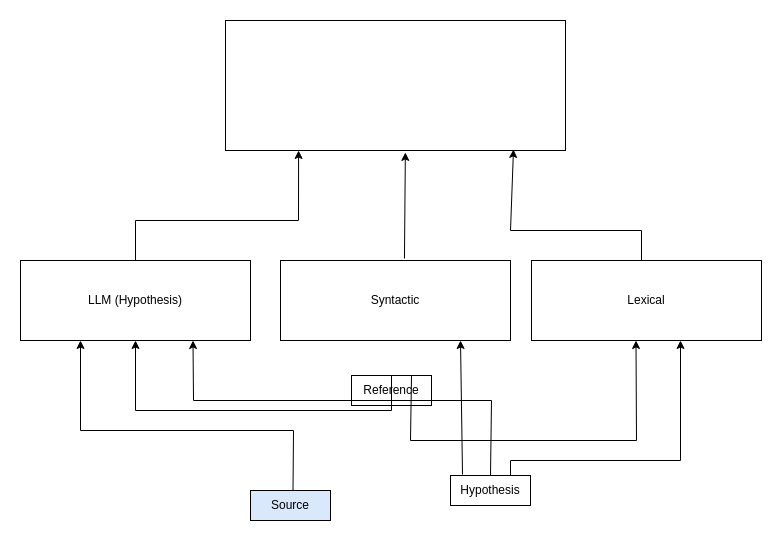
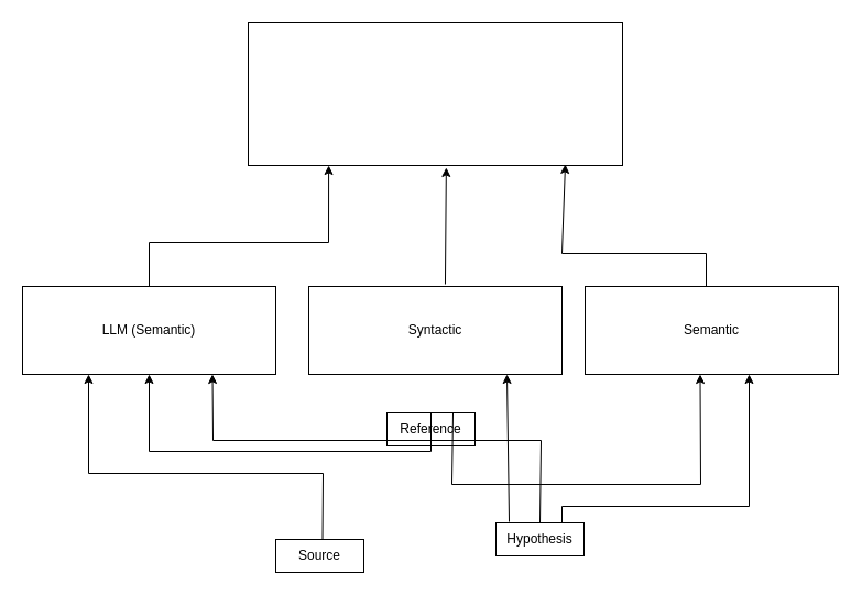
  <mxCell id="0" />
  <mxCell id="1" parent="0" />
- <mxCell id="2" value="LLM (Hypothesis)" style="rounded=0;whiteSpace=wrap;html=1;" vertex="1" parent="1"><mxGeometry x="20" y="260" width="230" height="80" as="geometry" /></mxCell>
- <mxCell id="3" value="Source" style="rounded=0;whiteSpace=wrap;html=1;fillColor=#dae8fc;" vertex="1" parent="1"><mxGeometry x="250" y="490" width="80" height="30" as="geometry" /></mxCell>
+ <mxCell id="2" value="LLM (Semantic)" style="rounded=0;whiteSpace=wrap;html=1;" vertex="1" parent="1"><mxGeometry x="20" y="260" width="230" height="80" as="geometry" /></mxCell>
+ <mxCell id="3" value="Source" style="rounded=0;whiteSpace=wrap;html=1;" vertex="1" parent="1"><mxGeometry x="250" y="490" width="80" height="30" as="geometry" /></mxCell>
  <mxCell id="4" value="Reference" style="rounded=0;whiteSpace=wrap;html=1;" vertex="1" parent="1"><mxGeometry x="351" y="375" width="80" height="30" as="geometry" /></mxCell>
  <mxCell id="5" value="Hypothesis" style="rounded=0;whiteSpace=wrap;html=1;" vertex="1" parent="1"><mxGeometry x="450" y="475" width="80" height="30" as="geometry" /></mxCell>
  <mxCell id="6" value="Syntactic" style="rounded=0;whiteSpace=wrap;html=1;" vertex="1" parent="1"><mxGeometry x="280" y="260" width="230" height="80" as="geometry" /></mxCell>
- <mxCell id="7" value="Lexical" style="rounded=0;whiteSpace=wrap;html=1;" vertex="1" parent="1"><mxGeometry x="531" y="260" width="230" height="80" as="geometry" /></mxCell>
+ <mxCell id="7" value="Semantic" style="rounded=0;whiteSpace=wrap;html=1;" vertex="1" parent="1"><mxGeometry x="531" y="260" width="230" height="80" as="geometry" /></mxCell>
  <mxCell id="8" value="" style="endArrow=classic;html=1;rounded=0;exitX=0.5;exitY=0;exitDx=0;exitDy=0;entryX=0.25;entryY=1;entryDx=0;entryDy=0;" edge="1" parent="1"><mxGeometry width="50" height="50" relative="1" as="geometry"><mxPoint x="292.5" y="490" as="sourcePoint" /><mxPoint x="80" y="340" as="targetPoint" /><Array as="points"><mxPoint x="293" y="430" /><mxPoint x="80" y="430" /></Array></mxGeometry></mxCell>
  <mxCell id="9" value="" style="endArrow=classic;html=1;rounded=0;exitX=0.5;exitY=0;exitDx=0;exitDy=0;entryX=0.5;entryY=1;entryDx=0;entryDy=0;" edge="1" parent="1" source="4" target="2"><mxGeometry width="50" height="50" relative="1" as="geometry"><mxPoint x="340" y="370" as="sourcePoint" /><mxPoint x="390" y="320" as="targetPoint" /><Array as="points"><mxPoint x="391" y="410" /><mxPoint x="135" y="410" /></Array></mxGeometry></mxCell>
  <mxCell id="10" value="" style="endArrow=classic;html=1;rounded=0;exitX=0.5;exitY=0;exitDx=0;exitDy=0;entryX=0.75;entryY=1;entryDx=0;entryDy=0;" edge="1" parent="1" source="5" target="2"><mxGeometry width="50" height="50" relative="1" as="geometry"><mxPoint x="340" y="370" as="sourcePoint" /><mxPoint x="390" y="320" as="targetPoint" /><Array as="points"><mxPoint x="491" y="400" /><mxPoint x="193" y="400" /></Array></mxGeometry></mxCell>
  <mxCell id="11" value="" style="endArrow=classic;html=1;rounded=0;exitX=0.75;exitY=0;exitDx=0;exitDy=0;" edge="1" parent="1" source="4"><mxGeometry width="50" height="50" relative="1" as="geometry"><mxPoint x="656.5" y="510" as="sourcePoint" /><mxPoint x="635.5" y="340" as="targetPoint" /><Array as="points"><mxPoint x="410" y="440" /><mxPoint x="636" y="440" /></Array></mxGeometry></mxCell>
  <mxCell id="12" value="" style="endArrow=classic;html=1;rounded=0;exitX=0.75;exitY=0;exitDx=0;exitDy=0;" edge="1" parent="1" source="5"><mxGeometry width="50" height="50" relative="1" as="geometry"><mxPoint x="801" y="510" as="sourcePoint" /><mxPoint x="680" y="340" as="targetPoint" /><Array as="points"><mxPoint x="510" y="460" /><mxPoint x="680" y="460" /></Array></mxGeometry></mxCell>
  <mxCell id="13" value="" style="endArrow=classic;html=1;rounded=0;exitX=0.15;exitY=-0.033;exitDx=0;exitDy=0;exitPerimeter=0;" edge="1" parent="1" source="5"><mxGeometry width="50" height="50" relative="1" as="geometry"><mxPoint x="541" y="510" as="sourcePoint" /><mxPoint x="460" y="340" as="targetPoint" /></mxGeometry></mxCell>
  <mxCell id="14" value="" style="whiteSpace=wrap;html=1;" vertex="1" parent="1"><mxGeometry x="225" y="20" width="340" height="130" as="geometry" /></mxCell>
  <mxCell id="15" value="" style="endArrow=classic;html=1;rounded=0;entryX=0.215;entryY=1;entryDx=0;entryDy=0;entryPerimeter=0;exitX=0.5;exitY=0;exitDx=0;exitDy=0;" edge="1" parent="1" source="2" target="14"><mxGeometry width="50" height="50" relative="1" as="geometry"><mxPoint x="445" y="230" as="sourcePoint" /><mxPoint x="495" y="180" as="targetPoint" /><Array as="points"><mxPoint x="135" y="220" /><mxPoint x="298" y="220" /></Array></mxGeometry></mxCell>
  <mxCell id="16" value="" style="endArrow=classic;html=1;rounded=0;exitX=0.539;exitY=-0.025;exitDx=0;exitDy=0;exitPerimeter=0;entryX=0.529;entryY=1.015;entryDx=0;entryDy=0;entryPerimeter=0;" edge="1" parent="1" source="6" target="14"><mxGeometry width="50" height="50" relative="1" as="geometry"><mxPoint x="445" y="230" as="sourcePoint" /><mxPoint x="495" y="180" as="targetPoint" /></mxGeometry></mxCell>
  <mxCell id="17" value="" style="endArrow=classic;html=1;rounded=0;exitX=0.5;exitY=0;exitDx=0;exitDy=0;entryX=0.847;entryY=0.992;entryDx=0;entryDy=0;entryPerimeter=0;" edge="1" parent="1" target="14"><mxGeometry width="50" height="50" relative="1" as="geometry"><mxPoint x="641" y="260" as="sourcePoint" /><mxPoint x="504.92" y="151.95" as="targetPoint" /><Array as="points"><mxPoint x="641" y="230" /><mxPoint x="510" y="230" /></Array></mxGeometry></mxCell>
